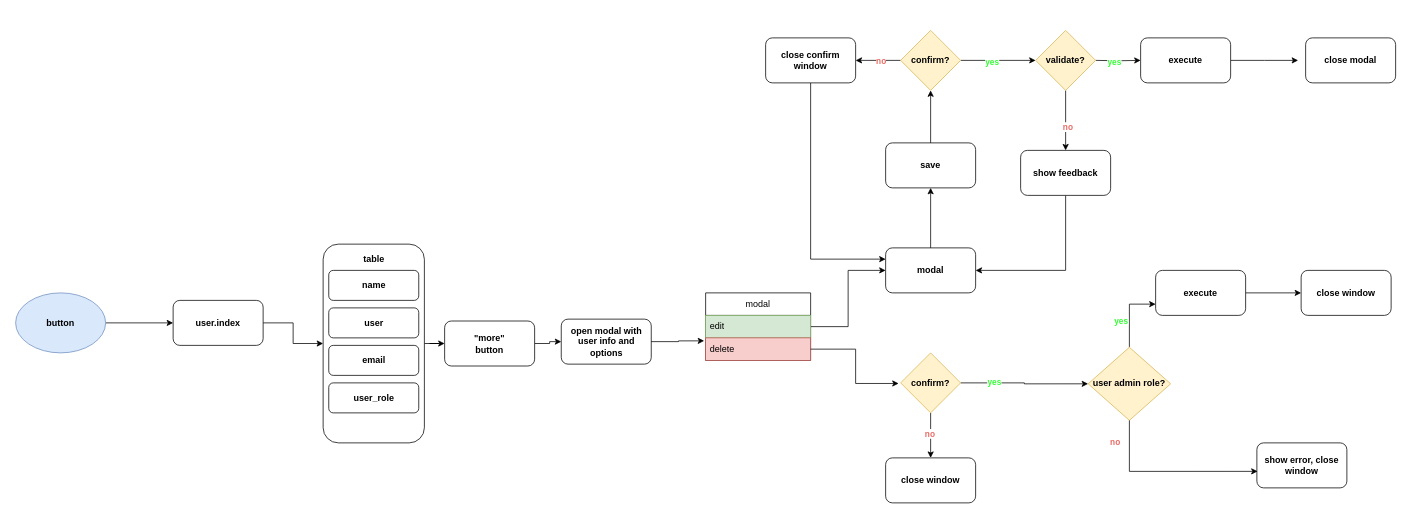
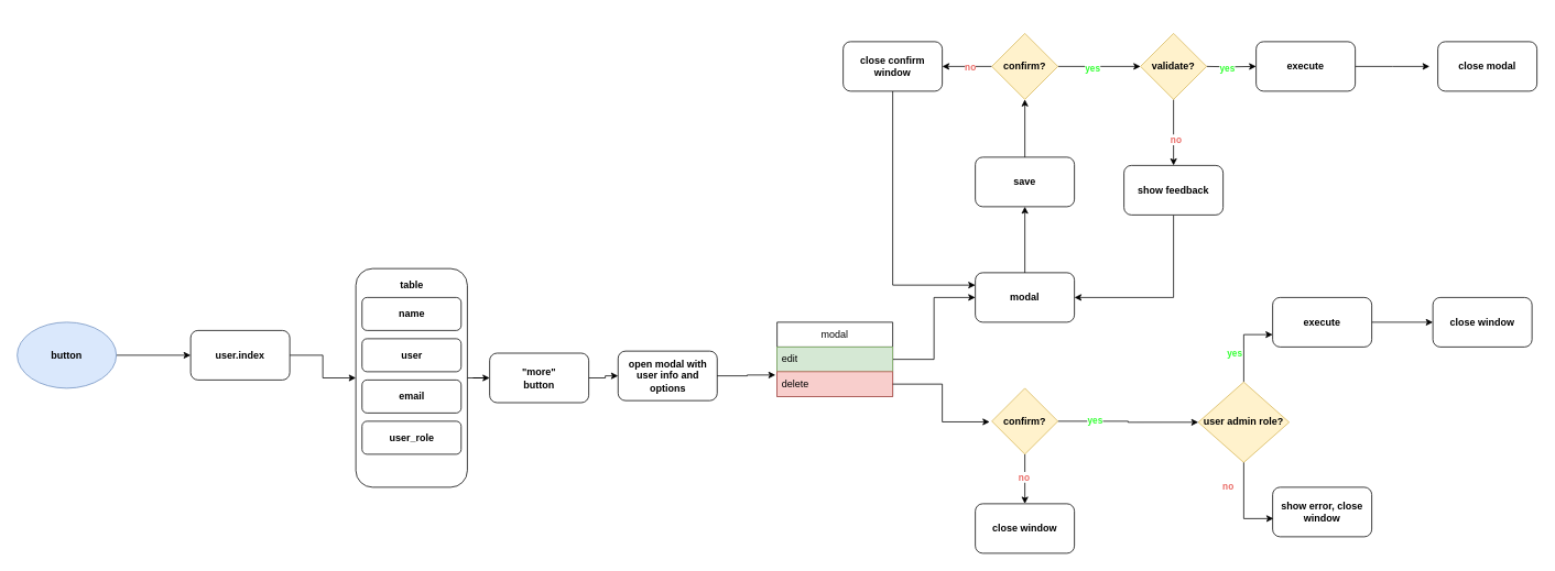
  <mxCell id="0" />
  <mxCell id="1" parent="0" />
  <mxCell id="2" style="edgeStyle=orthogonalEdgeStyle;rounded=0;orthogonalLoop=1;jettySize=auto;html=1;entryX=0;entryY=0.5;entryDx=0;entryDy=0;" parent="1" source="3" target="5" edge="1"><mxGeometry relative="1" as="geometry" /></mxCell>
  <mxCell id="3" value="button" style="ellipse;whiteSpace=wrap;html=1;fontStyle=1;fillColor=#dae8fc;strokeColor=#6c8ebf;" parent="1" vertex="1"><mxGeometry x="20" y="390" width="120" height="80" as="geometry" /></mxCell>
  <mxCell id="4" style="edgeStyle=orthogonalEdgeStyle;rounded=0;orthogonalLoop=1;jettySize=auto;html=1;entryX=0;entryY=0.5;entryDx=0;entryDy=0;" parent="1" source="5" target="7" edge="1"><mxGeometry relative="1" as="geometry" /></mxCell>
  <mxCell id="5" value="user.index" style="rounded=1;whiteSpace=wrap;html=1;fontStyle=1" parent="1" vertex="1"><mxGeometry x="230" y="400" width="120" height="60" as="geometry" /></mxCell>
  <mxCell id="6" style="edgeStyle=orthogonalEdgeStyle;rounded=0;orthogonalLoop=1;jettySize=auto;html=1;entryX=0;entryY=0.5;entryDx=0;entryDy=0;" edge="1" parent="1" source="7" target="15"><mxGeometry relative="1" as="geometry" /></mxCell>
  <mxCell id="7" value="" style="rounded=1;whiteSpace=wrap;html=1;fontStyle=1" parent="1" vertex="1"><mxGeometry x="430" y="325" width="135" height="265" as="geometry" /></mxCell>
  <mxCell id="8" value="name" style="rounded=1;whiteSpace=wrap;html=1;fontStyle=1" parent="1" vertex="1"><mxGeometry x="437.5" width="120" height="40" as="geometry" y="360" /></mxCell>
  <mxCell id="9" value="user" style="rounded=1;whiteSpace=wrap;html=1;fontStyle=1" parent="1" vertex="1"><mxGeometry x="437.5" y="410" width="120" height="40" as="geometry" /></mxCell>
  <mxCell id="10" value="table" style="text;html=1;align=center;verticalAlign=middle;whiteSpace=wrap;rounded=0;fontStyle=1" parent="1" vertex="1"><mxGeometry x="456.5" y="330" width="82" height="30" as="geometry" /></mxCell>
  <mxCell id="11" value="open modal with user info and options" style="rounded=1;whiteSpace=wrap;html=1;fontStyle=1" parent="1" vertex="1"><mxGeometry x="747.5" y="425" width="120" height="60" as="geometry" /></mxCell>
  <mxCell id="12" value="email" style="rounded=1;whiteSpace=wrap;html=1;fontStyle=1" vertex="1" parent="1"><mxGeometry x="437.5" y="460" width="120" height="40" as="geometry" /></mxCell>
  <mxCell id="13" value="user_role" style="rounded=1;whiteSpace=wrap;html=1;fontStyle=1" vertex="1" parent="1"><mxGeometry x="437.5" y="510" width="120" height="40" as="geometry" /></mxCell>
  <mxCell id="14" value="" style="edgeStyle=orthogonalEdgeStyle;rounded=0;orthogonalLoop=1;jettySize=auto;html=1;" edge="1" parent="1" source="15" target="11"><mxGeometry relative="1" as="geometry" /></mxCell>
  <mxCell id="15" value="&lt;div&gt;&quot;more&quot;&lt;/div&gt;button" style="rounded=1;whiteSpace=wrap;html=1;fontStyle=1" vertex="1" parent="1"><mxGeometry x="592" y="427.5" width="120" height="60" as="geometry" /></mxCell>
  <mxCell id="16" style="edgeStyle=orthogonalEdgeStyle;rounded=0;orthogonalLoop=1;jettySize=auto;html=1;exitX=1;exitY=0.5;exitDx=0;exitDy=0;entryX=0;entryY=0.5;entryDx=0;entryDy=0;" edge="1" parent="1" source="17" target="22"><mxGeometry relative="1" as="geometry" /></mxCell>
  <mxCell id="17" value="modal" style="swimlane;fontStyle=0;childLayout=stackLayout;horizontal=1;startSize=30;horizontalStack=0;resizeParent=1;resizeParentMax=0;resizeLast=0;collapsible=1;marginBottom=0;whiteSpace=wrap;html=1;" vertex="1" parent="1"><mxGeometry x="940" y="390" width="140" height="90" as="geometry" /></mxCell>
  <mxCell id="18" value="edit" style="text;strokeColor=#82b366;fillColor=#d5e8d4;align=left;verticalAlign=middle;spacingLeft=4;spacingRight=4;overflow=hidden;points=[[0,0.5],[1,0.5]];portConstraint=eastwest;rotatable=0;whiteSpace=wrap;html=1;" vertex="1" parent="17"><mxGeometry y="30" width="140" height="30" as="geometry" /></mxCell>
  <mxCell id="19" value="delete" style="text;strokeColor=#b85450;fillColor=#f8cecc;align=left;verticalAlign=middle;spacingLeft=4;spacingRight=4;overflow=hidden;points=[[0,0.5],[1,0.5]];portConstraint=eastwest;rotatable=0;whiteSpace=wrap;html=1;" vertex="1" parent="17"><mxGeometry y="60" width="140" height="30" as="geometry" /></mxCell>
  <mxCell id="20" style="edgeStyle=orthogonalEdgeStyle;rounded=0;orthogonalLoop=1;jettySize=auto;html=1;entryX=-0.014;entryY=0.133;entryDx=0;entryDy=0;entryPerimeter=0;" edge="1" parent="1" source="11" target="19"><mxGeometry relative="1" as="geometry" /></mxCell>
  <mxCell id="21" value="" style="edgeStyle=orthogonalEdgeStyle;rounded=0;orthogonalLoop=1;jettySize=auto;html=1;" edge="1" parent="1" source="22" target="33"><mxGeometry relative="1" as="geometry" /></mxCell>
  <mxCell id="22" value="modal" style="rounded=1;whiteSpace=wrap;html=1;fontStyle=1" vertex="1" parent="1"><mxGeometry x="1180" y="330" width="120" height="60" as="geometry" /></mxCell>
  <mxCell id="23" style="edgeStyle=orthogonalEdgeStyle;rounded=0;orthogonalLoop=1;jettySize=auto;html=1;exitX=1;exitY=0.5;exitDx=0;exitDy=0;entryX=-0.033;entryY=0.51;entryDx=0;entryDy=0;entryPerimeter=0;" edge="1" parent="1" source="19" target="26"><mxGeometry relative="1" as="geometry"><mxPoint x="1180" y="515" as="targetPoint" /></mxGeometry></mxCell>
  <mxCell id="24" style="edgeStyle=orthogonalEdgeStyle;rounded=0;orthogonalLoop=1;jettySize=auto;html=1;entryX=0;entryY=0.5;entryDx=0;entryDy=0;" edge="1" parent="1" source="26" target="51"><mxGeometry relative="1" as="geometry"><mxPoint x="1440" y="500" as="targetPoint" /></mxGeometry></mxCell>
  <mxCell id="25" style="edgeStyle=orthogonalEdgeStyle;rounded=0;orthogonalLoop=1;jettySize=auto;html=1;entryX=0.5;entryY=0;entryDx=0;entryDy=0;" edge="1" parent="1" source="26" target="45"><mxGeometry relative="1" as="geometry" /></mxCell>
  <mxCell id="26" value="confirm?" style="rhombus;whiteSpace=wrap;html=1;fontStyle=1;fillColor=#fff2cc;strokeColor=#d6b656;" vertex="1" parent="1"><mxGeometry x="1200" y="470" width="80" height="80" as="geometry" /></mxCell>
  <mxCell id="27" value="" style="edgeStyle=orthogonalEdgeStyle;rounded=0;orthogonalLoop=1;jettySize=auto;html=1;entryX=0;entryY=0.5;entryDx=0;entryDy=0;" edge="1" parent="1" source="31" target="40"><mxGeometry relative="1" as="geometry"><mxPoint x="1340" y="80" as="targetPoint" /></mxGeometry></mxCell>
  <mxCell id="28" value="yes" style="edgeLabel;html=1;align=center;verticalAlign=middle;resizable=0;points=[];fontColor=#33FF33;fontStyle=1" vertex="1" connectable="0" parent="27"><mxGeometry x="-0.18" y="-1" relative="1" as="geometry"><mxPoint as="offset" /></mxGeometry></mxCell>
  <mxCell id="29" value="" style="edgeStyle=orthogonalEdgeStyle;rounded=0;orthogonalLoop=1;jettySize=auto;html=1;" edge="1" parent="1" source="31" target="36"><mxGeometry relative="1" as="geometry" /></mxCell>
  <mxCell id="30" value="no" style="edgeLabel;html=1;align=center;verticalAlign=middle;resizable=0;points=[];fontColor=#EA6B66;fontStyle=1" vertex="1" connectable="0" parent="29"><mxGeometry x="-0.102" relative="1" as="geometry"><mxPoint as="offset" /></mxGeometry></mxCell>
  <mxCell id="31" value="confirm?" style="rhombus;whiteSpace=wrap;html=1;fontStyle=1;fillColor=#fff2cc;strokeColor=#d6b656;" vertex="1" parent="1"><mxGeometry x="1200" y="40" width="80" height="80" as="geometry" /></mxCell>
  <mxCell id="32" value="" style="edgeStyle=orthogonalEdgeStyle;rounded=0;orthogonalLoop=1;jettySize=auto;html=1;" edge="1" parent="1" source="33" target="31"><mxGeometry relative="1" as="geometry" /></mxCell>
  <mxCell id="33" value="save" style="rounded=1;whiteSpace=wrap;html=1;fontStyle=1" vertex="1" parent="1"><mxGeometry x="1180" y="190" width="120" height="60" as="geometry" /></mxCell>
  <mxCell id="34" value="" style="edgeStyle=orthogonalEdgeStyle;rounded=0;orthogonalLoop=1;jettySize=auto;html=1;" edge="1" parent="1" target="38"><mxGeometry relative="1" as="geometry"><mxPoint x="1460" y="80" as="sourcePoint" /></mxGeometry></mxCell>
  <mxCell id="35" style="edgeStyle=orthogonalEdgeStyle;rounded=0;orthogonalLoop=1;jettySize=auto;html=1;entryX=0;entryY=0.25;entryDx=0;entryDy=0;" edge="1" parent="1" source="36" target="22"><mxGeometry relative="1" as="geometry"><Array as="points"><mxPoint x="1080" y="345" /></Array></mxGeometry></mxCell>
  <mxCell id="36" value="close confirm window" style="rounded=1;whiteSpace=wrap;html=1;fontStyle=1" vertex="1" parent="1"><mxGeometry x="1020" y="50" width="120" height="60" as="geometry" /></mxCell>
  <mxCell id="37" style="edgeStyle=orthogonalEdgeStyle;rounded=0;orthogonalLoop=1;jettySize=auto;html=1;" edge="1" parent="1" source="38"><mxGeometry relative="1" as="geometry"><mxPoint x="1730" y="80" as="targetPoint" /></mxGeometry></mxCell>
  <mxCell id="38" value="execute" style="rounded=1;whiteSpace=wrap;html=1;fontStyle=1" vertex="1" parent="1"><mxGeometry x="1520" y="50" width="120" height="60" as="geometry" /></mxCell>
  <mxCell id="39" style="edgeStyle=orthogonalEdgeStyle;rounded=0;orthogonalLoop=1;jettySize=auto;html=1;exitX=0.5;exitY=1;exitDx=0;exitDy=0;" edge="1" parent="1" source="40" target="44"><mxGeometry relative="1" as="geometry" /></mxCell>
  <mxCell id="40" value="validate?" style="rhombus;whiteSpace=wrap;html=1;fontStyle=1;fillColor=#fff2cc;strokeColor=#d6b656;" vertex="1" parent="1"><mxGeometry x="1380" y="40" width="80" height="80" as="geometry" /></mxCell>
  <mxCell id="41" value="yes" style="edgeLabel;html=1;align=center;verticalAlign=middle;resizable=0;points=[];fontColor=#33FF33;fontStyle=1" vertex="1" connectable="0" parent="1"><mxGeometry x="1314.76" y="91.04" as="geometry"><mxPoint x="170" y="-10" as="offset" /></mxGeometry></mxCell>
  <mxCell id="42" value="no" style="edgeLabel;html=1;align=center;verticalAlign=middle;resizable=0;points=[];fontColor=#EA6B66;fontStyle=1" vertex="1" connectable="0" parent="1"><mxGeometry x="1180" y="260" as="geometry"><mxPoint x="242" y="-92" as="offset" /></mxGeometry></mxCell>
  <mxCell id="43" style="edgeStyle=orthogonalEdgeStyle;rounded=0;orthogonalLoop=1;jettySize=auto;html=1;entryX=1;entryY=0.5;entryDx=0;entryDy=0;exitX=0.5;exitY=1;exitDx=0;exitDy=0;" edge="1" parent="1" source="44" target="22"><mxGeometry relative="1" as="geometry" /></mxCell>
  <mxCell id="44" value="show feedback" style="rounded=1;whiteSpace=wrap;html=1;fontStyle=1" vertex="1" parent="1"><mxGeometry x="1360" y="200" width="120" height="60" as="geometry" /></mxCell>
  <mxCell id="45" value="close window" style="rounded=1;whiteSpace=wrap;html=1;fontStyle=1" vertex="1" parent="1"><mxGeometry x="1180" y="610" width="120" height="60" as="geometry" /></mxCell>
  <mxCell id="46" value="yes" style="edgeLabel;html=1;align=center;verticalAlign=middle;resizable=0;points=[];fontColor=#33FF33;fontStyle=1" vertex="1" connectable="0" parent="1"><mxGeometry x="1341" y="101" as="geometry"><mxPoint x="-17" y="407" as="offset" /></mxGeometry></mxCell>
  <mxCell id="47" value="no" style="edgeLabel;html=1;align=center;verticalAlign=middle;resizable=0;points=[];fontColor=#EA6B66;fontStyle=1" vertex="1" connectable="0" parent="1"><mxGeometry x="1183.333" y="90" as="geometry"><mxPoint x="55" y="487" as="offset" /></mxGeometry></mxCell>
  <mxCell id="48" value="close modal" style="rounded=1;whiteSpace=wrap;html=1;fontStyle=1" vertex="1" parent="1"><mxGeometry x="1740" y="50" width="120" height="60" as="geometry" /></mxCell>
  <mxCell id="49" value="close window" style="rounded=1;whiteSpace=wrap;html=1;fontStyle=1" vertex="1" parent="1"><mxGeometry x="1734" width="120" height="60" as="geometry" y="360" /></mxCell>
  <mxCell id="50" style="edgeStyle=orthogonalEdgeStyle;rounded=0;orthogonalLoop=1;jettySize=auto;html=1;entryX=0;entryY=0.75;entryDx=0;entryDy=0;exitX=0.5;exitY=0;exitDx=0;exitDy=0;" edge="1" parent="1" source="51" target="53"><mxGeometry relative="1" as="geometry" /></mxCell>
  <mxCell id="51" value="user admin role?" style="rhombus;whiteSpace=wrap;html=1;fontStyle=1;fillColor=#fff2cc;strokeColor=#d6b656;" vertex="1" parent="1"><mxGeometry x="1450" y="462.5" width="110" height="97.5" as="geometry" /></mxCell>
  <mxCell id="52" style="edgeStyle=orthogonalEdgeStyle;rounded=0;orthogonalLoop=1;jettySize=auto;html=1;entryX=0;entryY=0.5;entryDx=0;entryDy=0;" edge="1" parent="1" source="53" target="49"><mxGeometry relative="1" as="geometry" /></mxCell>
  <mxCell id="53" value="execute" style="rounded=1;whiteSpace=wrap;html=1;fontStyle=1" vertex="1" parent="1"><mxGeometry x="1540" width="120" height="60" as="geometry" y="360" /></mxCell>
- <mxCell id="54" value="show error, close window" style="rounded=1;whiteSpace=wrap;html=1;fontStyle=1" vertex="1" parent="1"><mxGeometry x="1675" y="590" width="120" height="60" as="geometry" /></mxCell>
+ <mxCell id="54" value="show error, close window" style="rounded=1;whiteSpace=wrap;html=1;fontStyle=1" vertex="1" parent="1"><mxGeometry x="1540" y="590" width="120" height="60" as="geometry" /></mxCell>
  <mxCell id="55" style="edgeStyle=orthogonalEdgeStyle;rounded=0;orthogonalLoop=1;jettySize=auto;html=1;entryX=0.008;entryY=0.633;entryDx=0;entryDy=0;entryPerimeter=0;exitX=0.5;exitY=1;exitDx=0;exitDy=0;" edge="1" parent="1" source="51" target="54"><mxGeometry relative="1" as="geometry" /></mxCell>
  <mxCell id="56" value="yes" style="edgeLabel;html=1;align=center;verticalAlign=middle;resizable=0;points=[];fontColor=#33FF33;fontStyle=1" vertex="1" connectable="0" parent="1"><mxGeometry x="1510" y="20" as="geometry"><mxPoint x="-17" y="407" as="offset" /></mxGeometry></mxCell>
  <mxCell id="57" value="no" style="edgeLabel;html=1;align=center;verticalAlign=middle;resizable=0;points=[];fontColor=#EA6B66;fontStyle=1" vertex="1" connectable="0" parent="1"><mxGeometry x="1430.003" y="101" as="geometry"><mxPoint x="55" y="487" as="offset" /></mxGeometry></mxCell>
